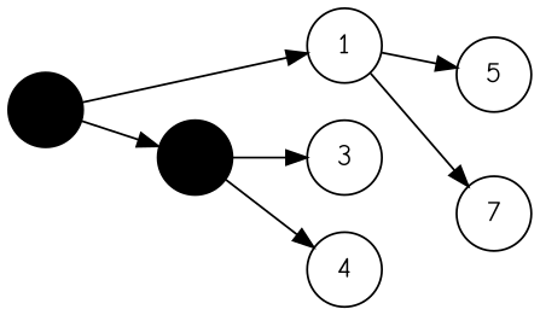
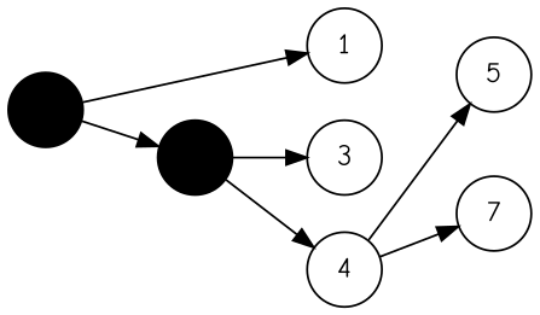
  strict digraph {
    fontname="Comic Neue"
    rankdir=LR
    node [fontname="Comic Neue" shape=circle]
    edge [fontname="Comic Neue"]
    0 [fillcolor=black style=filled]
    1
    2 [fillcolor=black style=filled]
    3
    4
    5
    n7 [label=7]
    0 -> 1
    0 -> 2
    2 -> 3
    2 -> 4
-   1 -> 5
-   1 -> n7
+   4 -> 5
+   4 -> n7
  }
